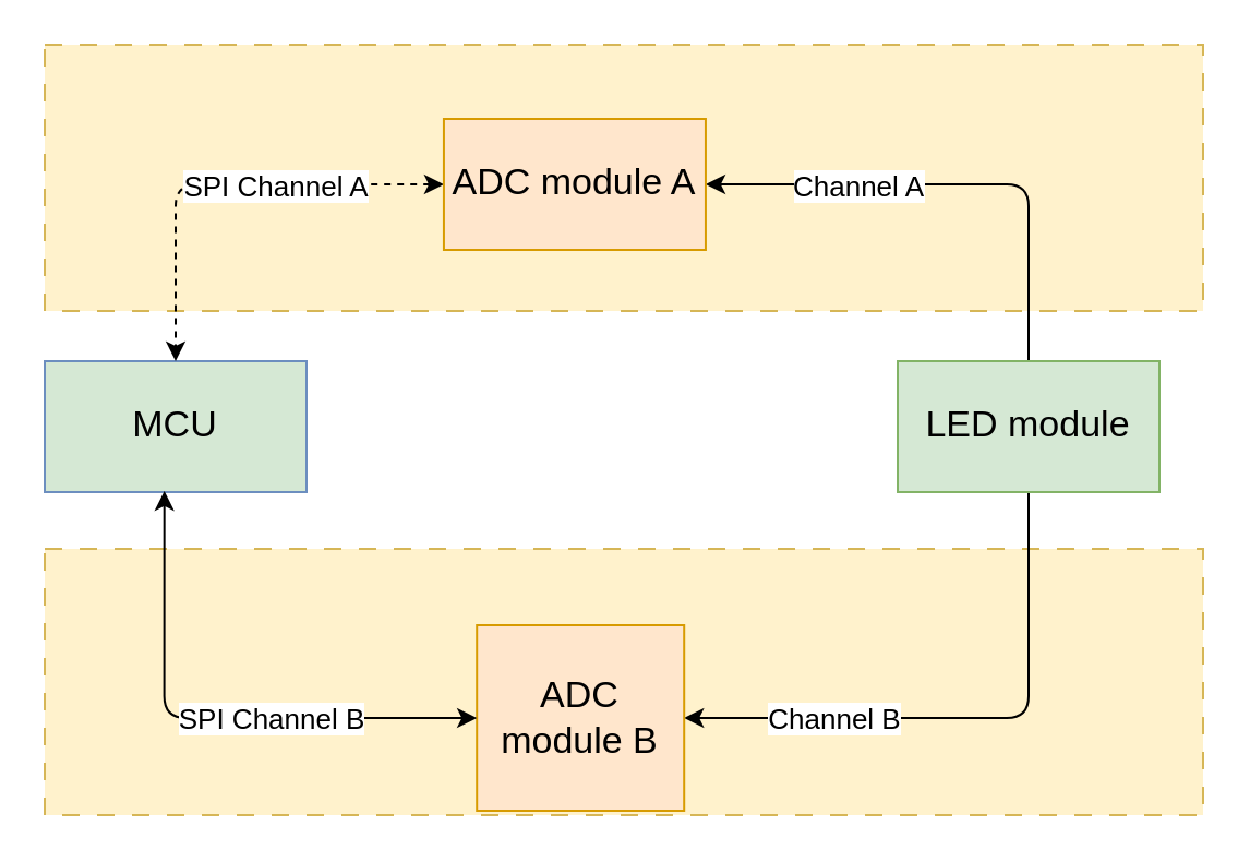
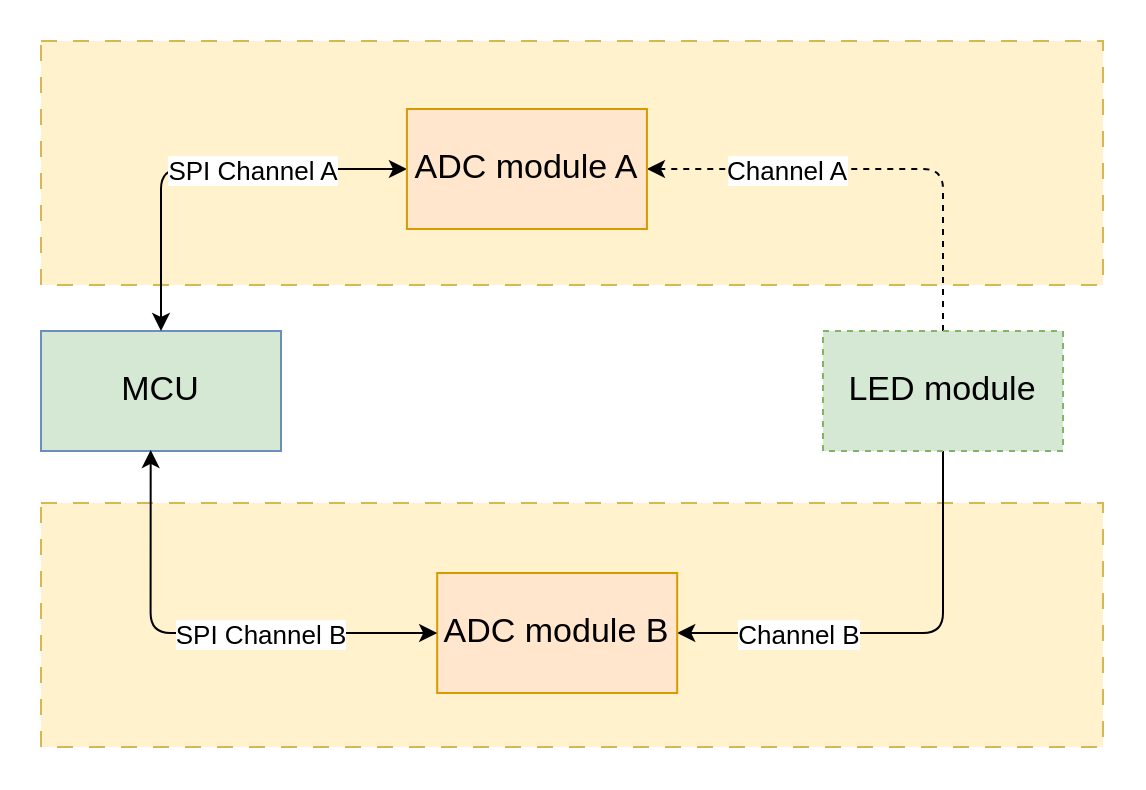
  <mxCell id="0" />
  <mxCell id="1" parent="0" />
  <mxCell id="2" value="" style="rounded=0;whiteSpace=wrap;html=1;fillColor=#fff2cc;dashed=1;dashPattern=8 8;strokeColor=#d6b656;" parent="1" vertex="1"><mxGeometry x="20" y="251" width="531" height="122" as="geometry" /></mxCell>
  <mxCell id="3" value="" style="rounded=0;whiteSpace=wrap;html=1;fillColor=#fff2cc;dashed=1;dashPattern=8 8;strokeColor=#d6b656;" parent="1" vertex="1"><mxGeometry x="20" y="20" width="531" height="122" as="geometry" /></mxCell>
  <mxCell id="4" value="MCU" style="rounded=0;whiteSpace=wrap;html=1;fontSize=17;fillColor=#d5e8d4;strokeColor=#6c8ebf;" parent="1" vertex="1"><mxGeometry x="20" y="165" width="120" height="60" as="geometry" /></mxCell>
  <mxCell id="5" style="edgeStyle=orthogonalEdgeStyle;html=1;exitX=0.5;exitY=1;exitDx=0;exitDy=0;entryX=1;entryY=0.5;entryDx=0;entryDy=0;" parent="1" source="9" target="13" edge="1"><mxGeometry relative="1" as="geometry" /></mxCell>
  <mxCell id="6" value="Channel B" style="edgeLabel;html=1;align=center;verticalAlign=middle;resizable=0;points=[];fontSize=13;" parent="5" vertex="1" connectable="0"><mxGeometry x="0.557" y="-2" relative="1" as="geometry"><mxPoint x="10" y="2" as="offset" /></mxGeometry></mxCell>
- <mxCell id="7" style="edgeStyle=orthogonalEdgeStyle;html=1;exitX=0.5;exitY=0;exitDx=0;exitDy=0;entryX=1;entryY=0.5;entryDx=0;entryDy=0;" parent="1" source="9" target="12" edge="1"><mxGeometry relative="1" as="geometry" /></mxCell>
+ <mxCell id="7" style="edgeStyle=orthogonalEdgeStyle;html=1;exitX=0.5;exitY=0;exitDx=0;exitDy=0;entryX=1;entryY=0.5;entryDx=0;entryDy=0;dashed=1;" parent="1" source="9" target="12" edge="1"><mxGeometry relative="1" as="geometry" /></mxCell>
  <mxCell id="8" value="Channel A" style="edgeLabel;html=1;align=center;verticalAlign=middle;resizable=0;points=[];fontSize=13;" parent="7" vertex="1" connectable="0"><mxGeometry x="0.418" y="1" relative="1" as="geometry"><mxPoint x="2" y="-1" as="offset" /></mxGeometry></mxCell>
- <mxCell id="9" value="LED module" style="rounded=0;whiteSpace=wrap;html=1;fontSize=17;fillColor=#d5e8d4;strokeColor=#82b366;" parent="1" vertex="1"><mxGeometry x="411" y="165" width="120" height="60" as="geometry" /></mxCell>
- <mxCell id="10" style="edgeStyle=orthogonalEdgeStyle;html=1;exitX=0;exitY=0.5;exitDx=0;exitDy=0;entryX=0.5;entryY=0;entryDx=0;entryDy=0;startArrow=classic;startFill=1;dashed=1;" parent="1" source="12" target="4" edge="1"><mxGeometry relative="1" as="geometry" /></mxCell>
+ <mxCell id="9" value="LED module" style="rounded=0;whiteSpace=wrap;html=1;fontSize=17;fillColor=#d5e8d4;strokeColor=#82b366;dashed=1;" parent="1" vertex="1"><mxGeometry x="411" y="165" width="120" height="60" as="geometry" /></mxCell>
+ <mxCell id="10" style="edgeStyle=orthogonalEdgeStyle;html=1;exitX=0;exitY=0.5;exitDx=0;exitDy=0;entryX=0.5;entryY=0;entryDx=0;entryDy=0;startArrow=classic;startFill=1;" parent="1" source="12" target="4" edge="1"><mxGeometry relative="1" as="geometry" /></mxCell>
  <mxCell id="11" value="SPI Channel A" style="edgeLabel;html=1;align=center;verticalAlign=middle;resizable=0;points=[];fontSize=13;" parent="10" vertex="1" connectable="0"><mxGeometry x="-0.169" y="-2" relative="1" as="geometry"><mxPoint x="8" y="2" as="offset" /></mxGeometry></mxCell>
  <mxCell id="12" value="ADC module A" style="rounded=0;whiteSpace=wrap;html=1;fontSize=17;fillColor=#ffe6cc;strokeColor=#d79b00;" parent="1" vertex="1"><mxGeometry x="202.97" y="54" width="120" height="60" as="geometry" /></mxCell>
- <mxCell id="13" value="ADC module B" style="rounded=0;whiteSpace=wrap;html=1;fontSize=17;fillColor=#ffe6cc;strokeColor=#d79b00;" parent="1" vertex="1"><mxGeometry x="218.1" y="286" width="95" height="85" as="geometry" /></mxCell>
+ <mxCell id="13" value="ADC module B" style="rounded=0;whiteSpace=wrap;html=1;fontSize=17;fillColor=#ffe6cc;strokeColor=#d79b00;" parent="1" vertex="1"><mxGeometry x="218.1" y="286" width="120" height="60" as="geometry" /></mxCell>
  <mxCell id="14" style="edgeStyle=orthogonalEdgeStyle;html=1;exitX=0;exitY=0.5;exitDx=0;exitDy=0;entryX=0.457;entryY=0.991;entryDx=0;entryDy=0;entryPerimeter=0;startArrow=classic;startFill=1;" parent="1" source="13" target="4" edge="1"><mxGeometry relative="1" as="geometry" /></mxCell>
  <mxCell id="15" value="SPI Channel B" style="edgeLabel;html=1;align=center;verticalAlign=middle;resizable=0;points=[];fontSize=13;" parent="14" vertex="1" connectable="0"><mxGeometry x="0.011" y="1" relative="1" as="geometry"><mxPoint x="30" y="-1" as="offset" /></mxGeometry></mxCell>
